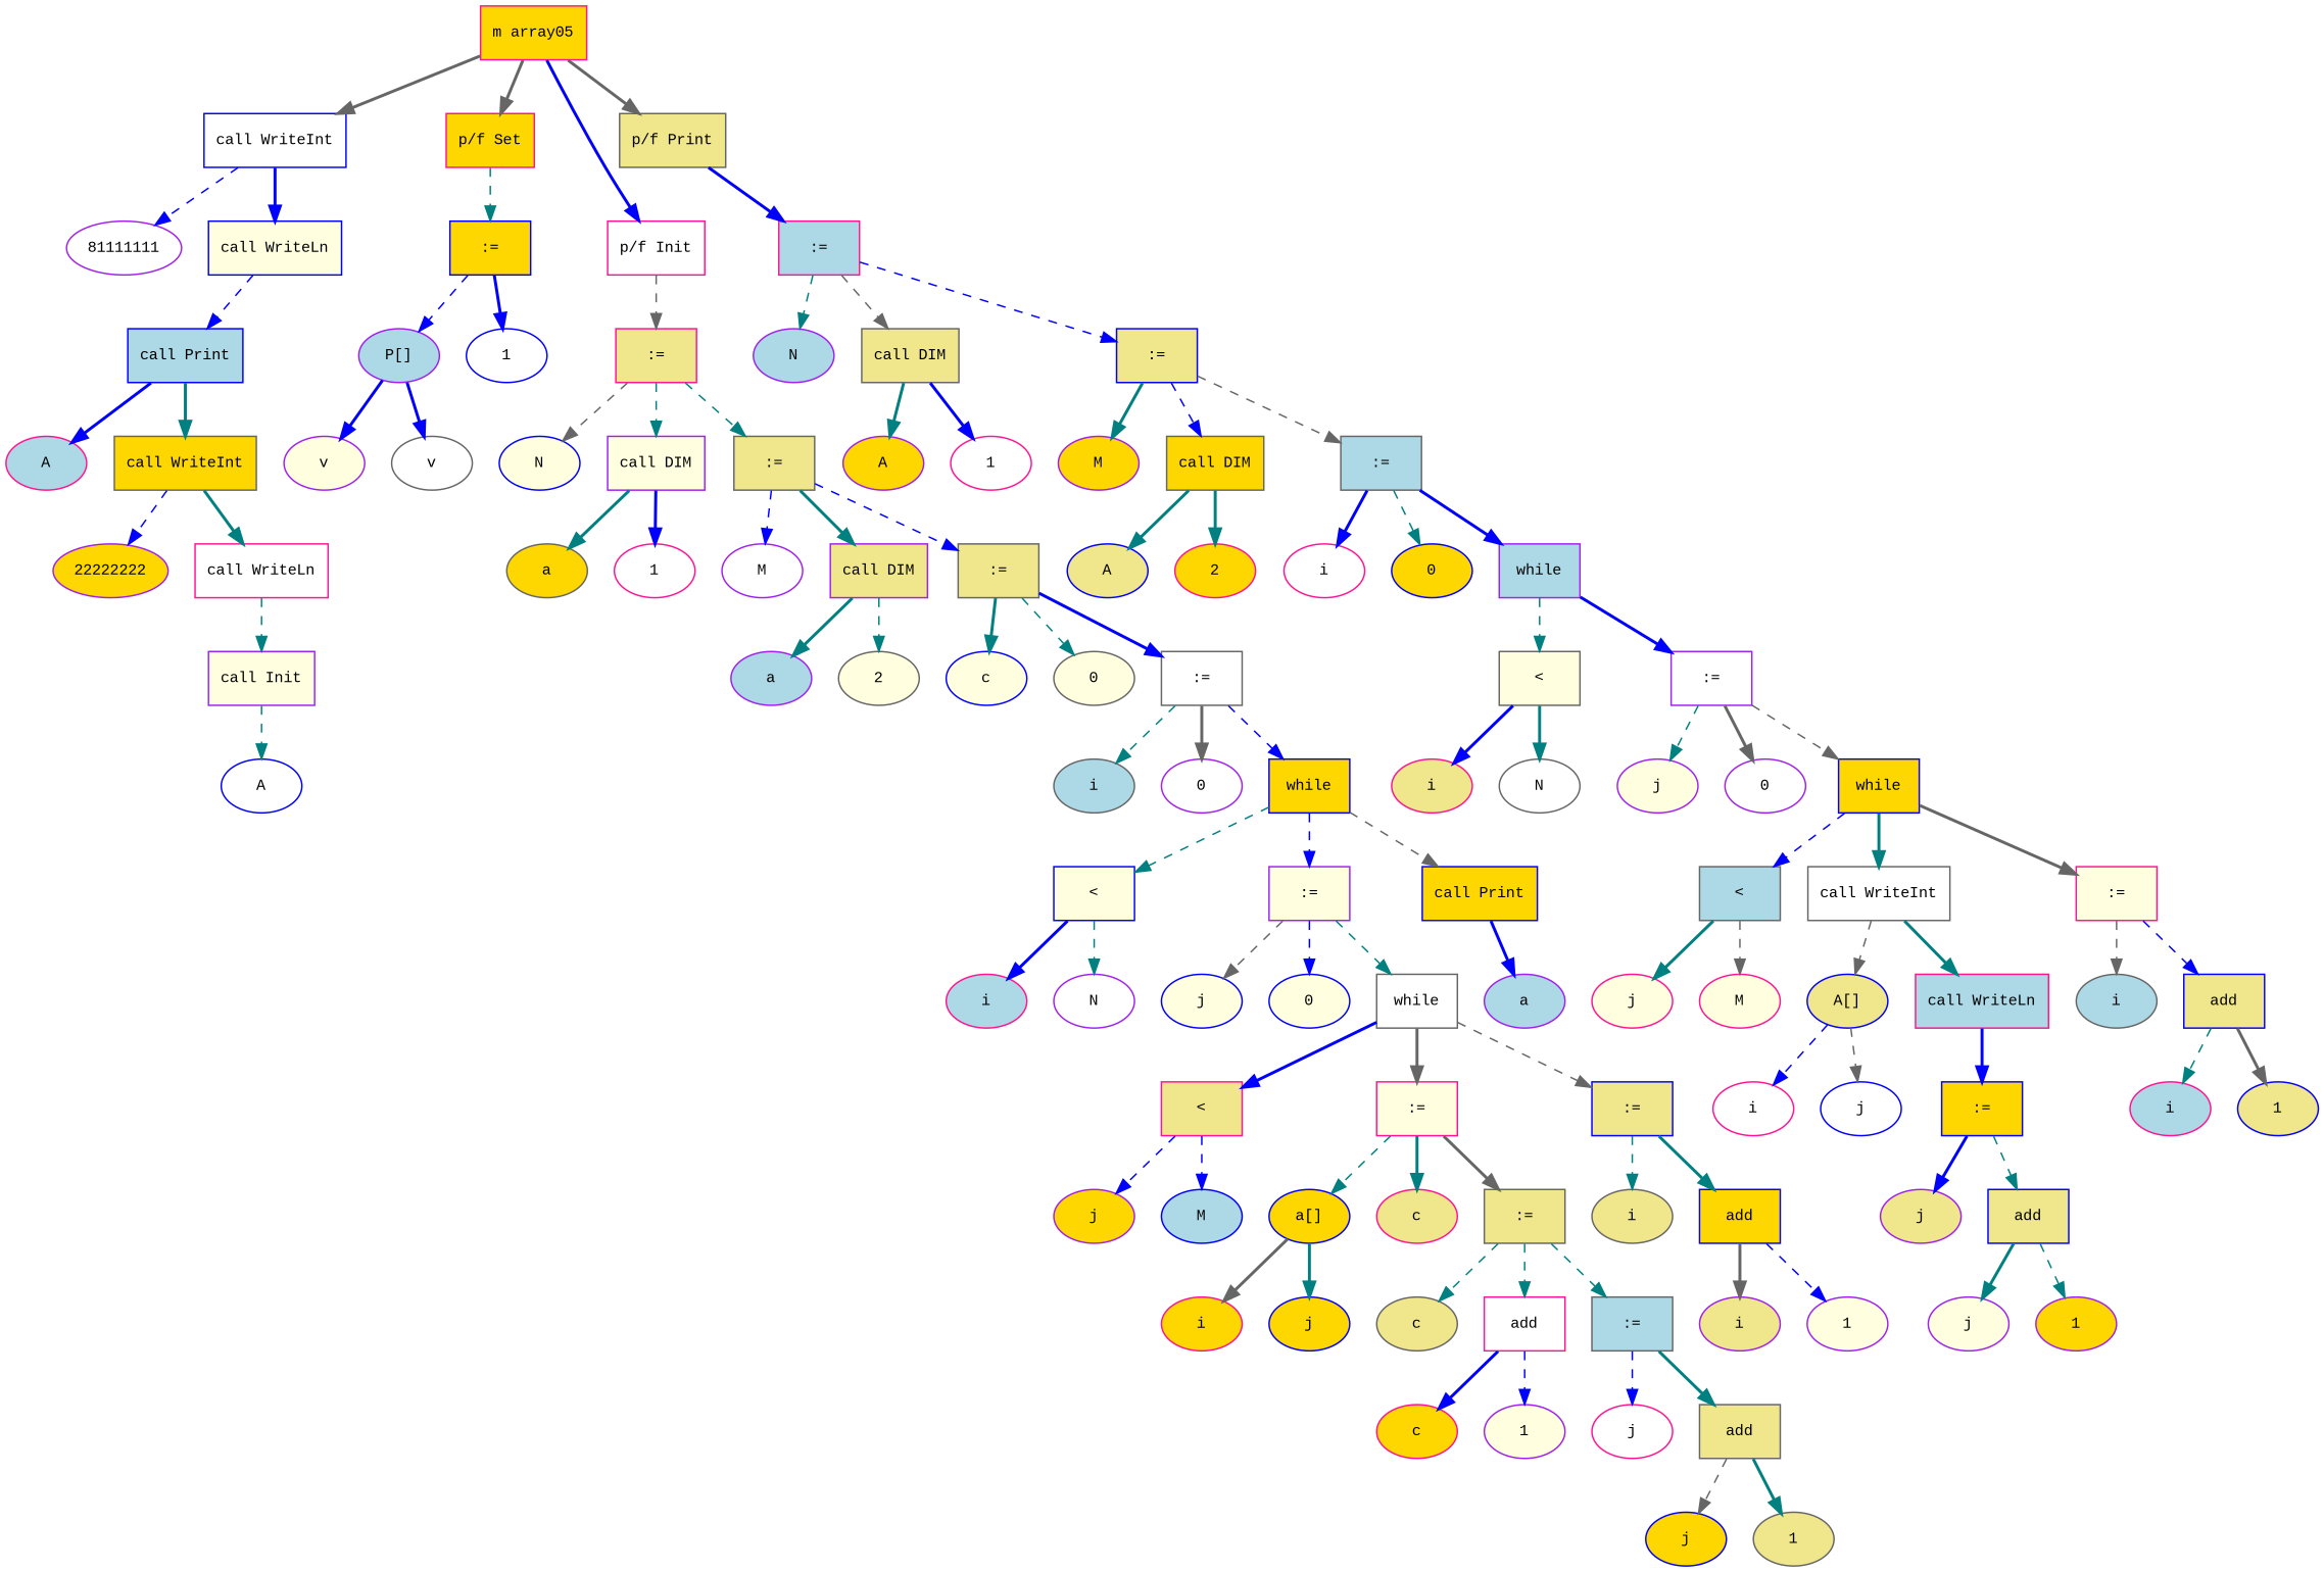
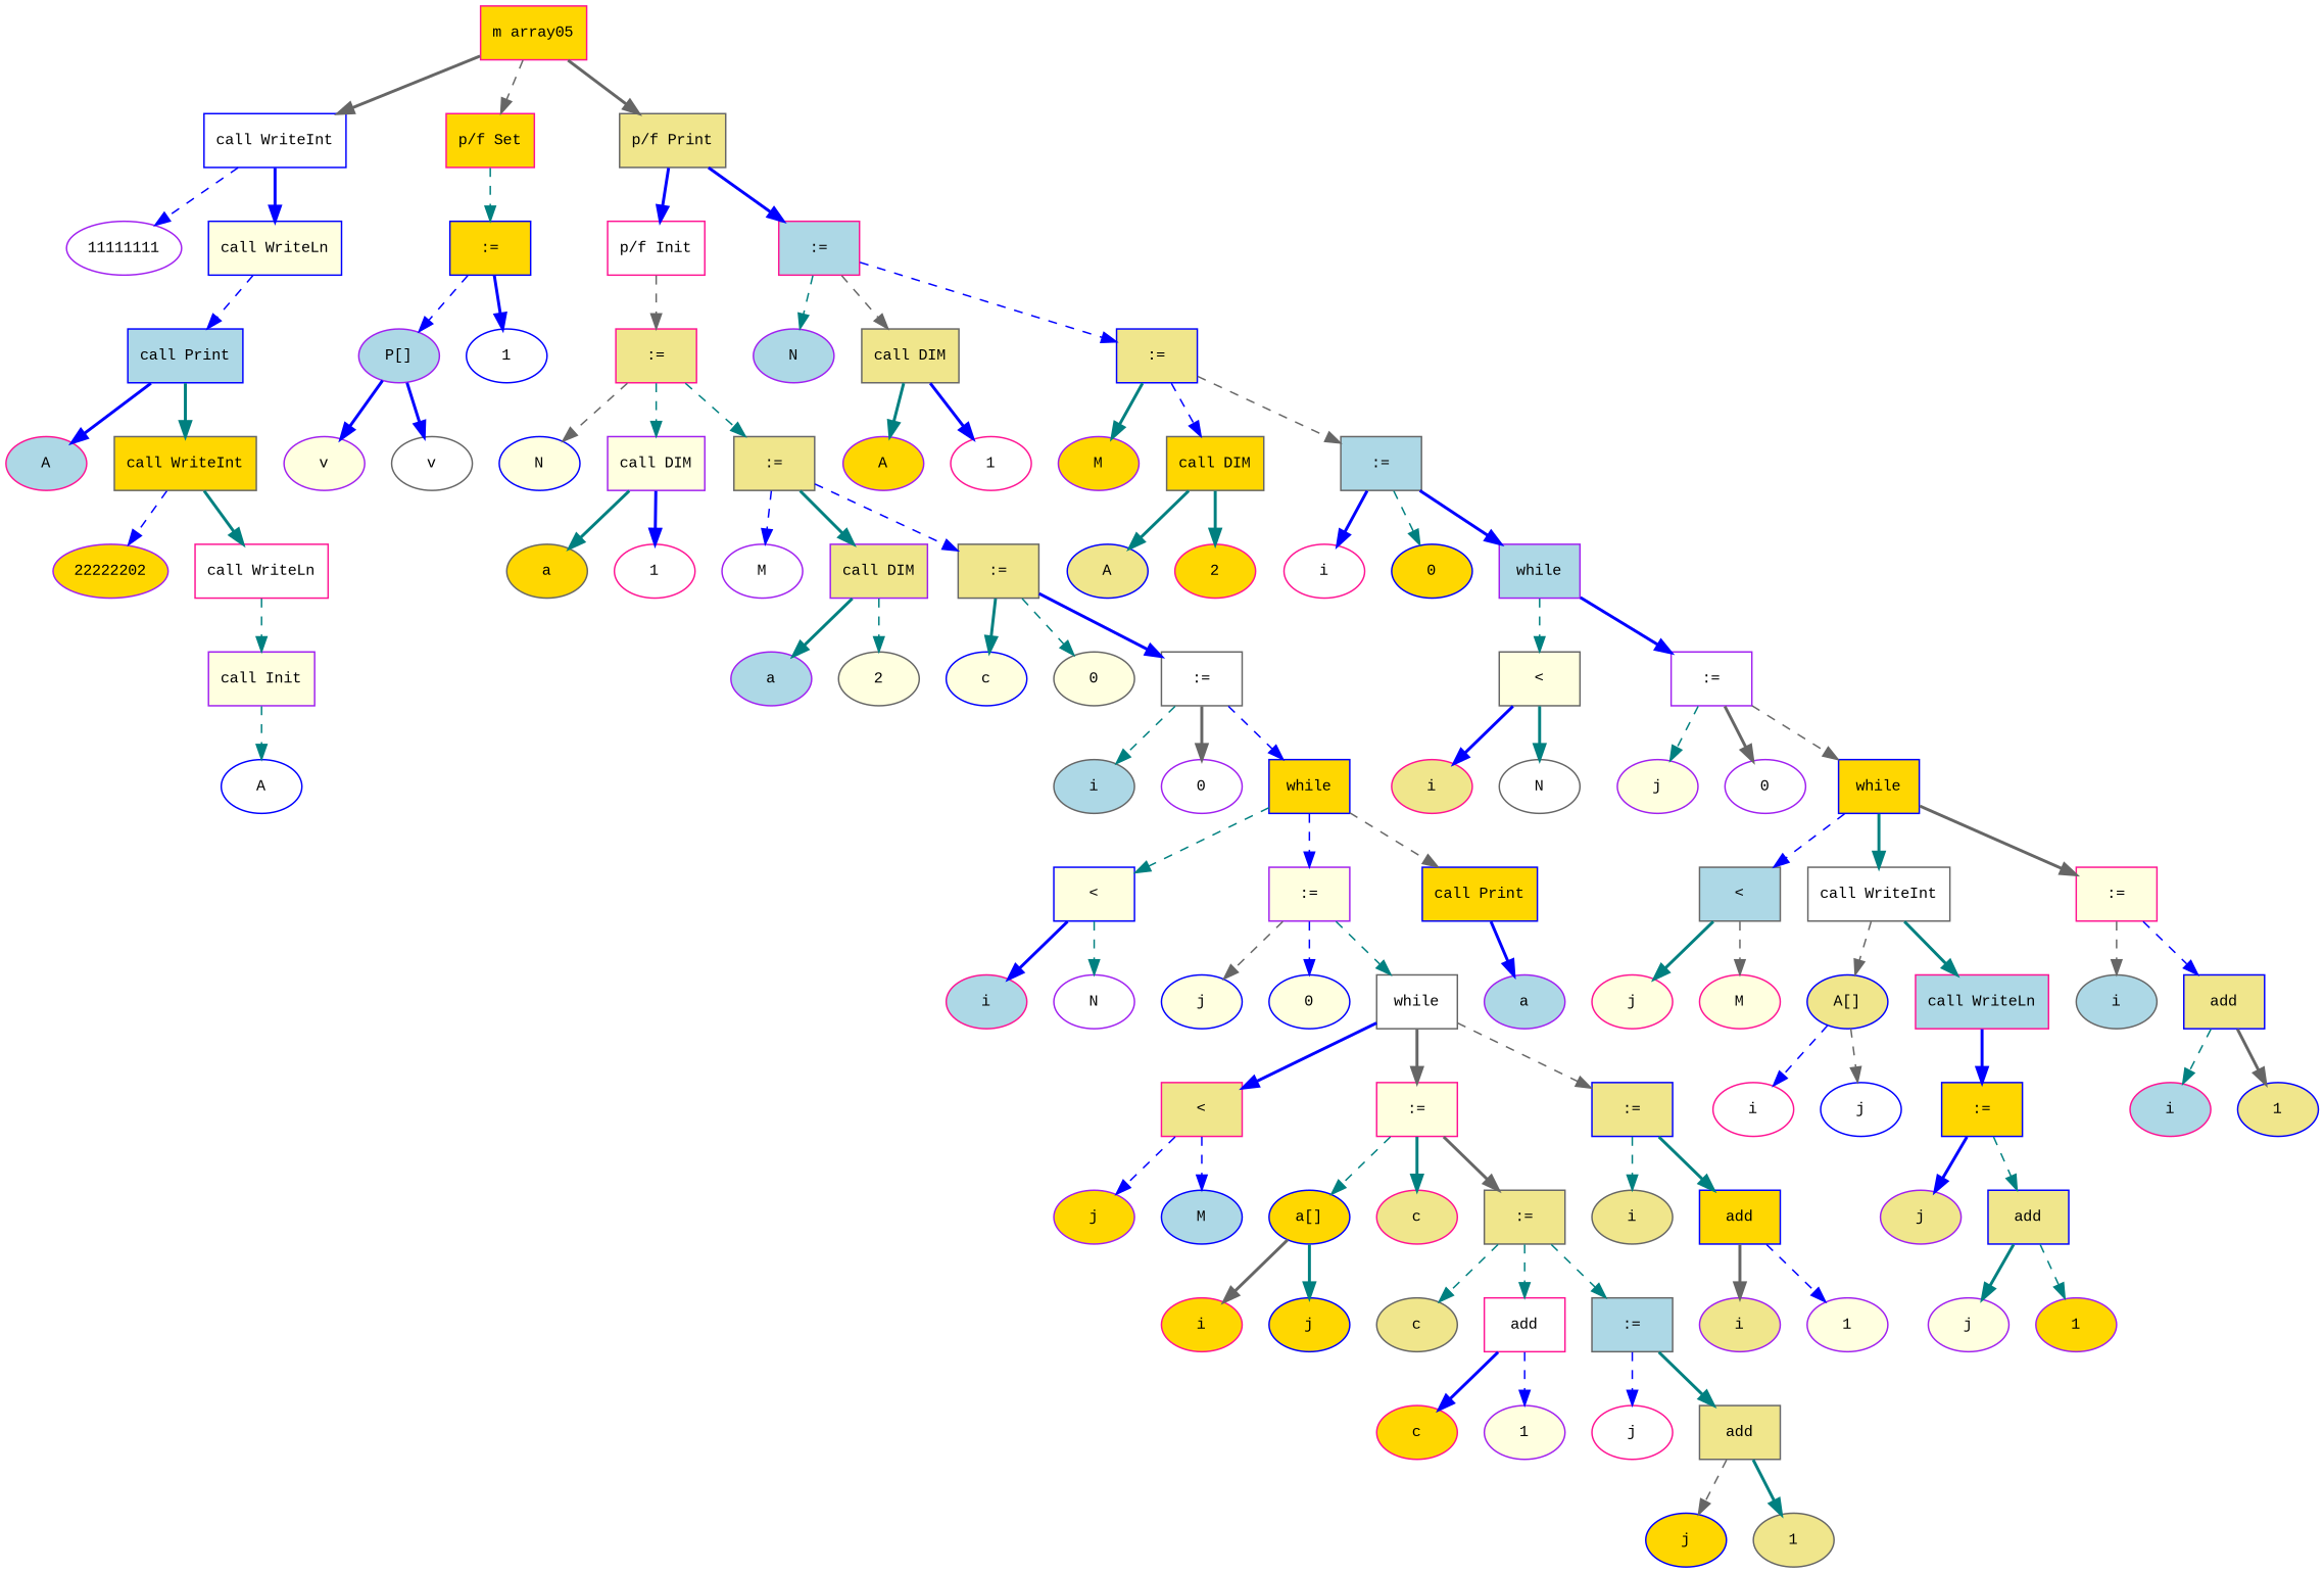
  digraph {
    fontname="Times New Roman"
    fontsize=10
    node [color=blue fillcolor=gold fontname="Courier New" fontsize=10 shape=ellipse style=filled]
    edge [color=teal fontname="Times New Roman" fontsize=10 style=dashed]
    n1 [color=deeppink label="m array05" shape=box]
    n2 [fillcolor=white label="call WriteInt" shape=box]
    n3 [color=deeppink label="p/f Set" shape=box]
    n4 [color=gray40 fillcolor=khaki label="p/f Print" shape=box]
    n5 [color=deeppink fillcolor=white label="p/f Init" shape=box]
-   n6 [color=purple fillcolor=white label=81111111]
+   n6 [color=purple fillcolor=white label=11111111]
    n7 [fillcolor=lightyellow label="call WriteLn" shape=box]
    n8 [label=":=" shape=box]
    n9 [color=deeppink fillcolor=lightblue label=":=" shape=box]
    n10 [color=deeppink fillcolor=khaki label=":=" shape=box]
    n11 [fillcolor=lightblue label="call Print" shape=box]
    n12 [color=deeppink fillcolor=lightblue label=A]
    n13 [color=gray40 label="call WriteInt" shape=box]
-   n14 [color=purple label=22222222]
+   n14 [color=purple label=22222202]
    n15 [color=deeppink fillcolor=white label="call WriteLn" shape=box]
    n16 [color=purple fillcolor=lightyellow label="call Init" shape=box]
    n17 [fillcolor=white label=A]
    n18 [color=purple fillcolor=lightblue label="P[]"]
    n19 [fillcolor=white label=1]
    n20 [color=purple fillcolor=lightyellow label=v]
    n21 [color=gray40 fillcolor=white label=v]
    n22 [color=purple fillcolor=lightblue label=N]
    n23 [color=gray40 fillcolor=khaki label="call DIM" shape=box]
    n24 [fillcolor=khaki label=":=" shape=box]
    n25 [color=purple label=A]
    n26 [color=deeppink fillcolor=white label=1]
    n27 [color=purple label=M]
    n28 [color=gray40 label="call DIM" shape=box]
    n29 [color=gray40 fillcolor=lightblue label=":=" shape=box]
    n30 [fillcolor=khaki label=A]
    n31 [color=deeppink label=2]
    n32 [color=deeppink fillcolor=white label=i]
    n33 [label=0]
    n34 [color=purple fillcolor=lightblue label=while shape=box]
    n35 [color=gray40 fillcolor=lightyellow label="<" shape=box]
    n36 [color=purple fillcolor=white label=":=" shape=box]
    n37 [color=deeppink fillcolor=khaki label=i]
    n38 [color=gray40 fillcolor=white label=N]
    n39 [color=purple fillcolor=lightyellow label=j]
    n40 [color=purple fillcolor=white label=0]
    n41 [label=while shape=box]
    n42 [color=gray40 fillcolor=lightblue label="<" shape=box]
    n43 [color=gray40 fillcolor=white label="call WriteInt" shape=box]
    n44 [color=deeppink fillcolor=lightyellow label=":=" shape=box]
    n45 [color=deeppink fillcolor=lightyellow label=j]
    n46 [color=deeppink fillcolor=lightyellow label=M]
    n47 [fillcolor=khaki label="A[]"]
    n48 [color=deeppink fillcolor=lightblue label="call WriteLn" shape=box]
    n49 [color=gray40 fillcolor=lightblue label=i]
    n50 [fillcolor=khaki label=add shape=box]
    n51 [color=deeppink fillcolor=white label=i]
    n52 [fillcolor=white label=j]
    n53 [label=":=" shape=box]
    n54 [color=purple fillcolor=khaki label=j]
    n55 [fillcolor=khaki label=add shape=box]
    n56 [color=purple fillcolor=lightyellow label=j]
    n57 [color=purple label=1]
    n58 [color=deeppink fillcolor=lightblue label=i]
    n59 [fillcolor=khaki label=1]
    n60 [fillcolor=lightyellow label=N]
    n61 [color=purple fillcolor=lightyellow label="call DIM" shape=box]
    n62 [color=gray40 fillcolor=khaki label=":=" shape=box]
    n63 [color=gray40 label=a]
    n64 [color=deeppink fillcolor=white label=1]
    n65 [color=purple fillcolor=white label=M]
    n66 [color=purple fillcolor=khaki label="call DIM" shape=box]
    n67 [color=gray40 fillcolor=khaki label=":=" shape=box]
    n68 [color=purple fillcolor=lightblue label=a]
    n69 [color=gray40 fillcolor=lightyellow label=2]
    n70 [fillcolor=lightyellow label=c]
    n71 [color=gray40 fillcolor=lightyellow label=0]
    n72 [color=gray40 fillcolor=white label=":=" shape=box]
    n73 [color=gray40 fillcolor=lightblue label=i]
    n74 [color=purple fillcolor=white label=0]
    n75 [label=while shape=box]
    n76 [fillcolor=lightyellow label="<" shape=box]
    n77 [color=purple fillcolor=lightyellow label=":=" shape=box]
    n78 [label="call Print" shape=box]
    n79 [color=deeppink fillcolor=lightblue label=i]
    n80 [color=purple fillcolor=white label=N]
    n81 [fillcolor=lightyellow label=j]
    n82 [fillcolor=lightyellow label=0]
    n83 [color=gray40 fillcolor=white label=while shape=box]
    n84 [color=purple fillcolor=lightblue label=a]
    n85 [color=deeppink fillcolor=khaki label="<" shape=box]
    n86 [color=deeppink fillcolor=lightyellow label=":=" shape=box]
    n87 [fillcolor=khaki label=":=" shape=box]
    n88 [color=purple label=j]
    n89 [fillcolor=lightblue label=M]
    n90 [label="a[]"]
    n91 [color=deeppink fillcolor=khaki label=c]
    n92 [color=gray40 fillcolor=khaki label=":=" shape=box]
    n93 [color=gray40 fillcolor=khaki label=i]
    n94 [label=add shape=box]
    n95 [color=deeppink label=i]
    n96 [label=j]
    n97 [color=gray40 fillcolor=khaki label=c]
    n98 [color=deeppink fillcolor=white label=add shape=box]
    n99 [color=gray40 fillcolor=lightblue label=":=" shape=box]
    n100 [color=deeppink label=c]
    n101 [color=purple fillcolor=lightyellow label=1]
    n102 [color=deeppink fillcolor=white label=j]
    n103 [color=gray40 fillcolor=khaki label=add shape=box]
    n104 [label=j]
    n105 [color=gray40 fillcolor=khaki label=1]
    n106 [color=purple fillcolor=khaki label=i]
    n107 [color=purple fillcolor=lightyellow label=1]
    n1 -> n2 [color=gray40 style=bold]
-   n1 -> n3 [color=gray40 style=bold]
+   n1 -> n3 [color=gray40]
    n1 -> n4 [color=gray40 style=bold]
-   n1 -> n5 [color=blue style=bold]
+   n4 -> n5 [color=blue style=bold]
    n2 -> n6 [color=blue]
    n2 -> n7 [color=blue style=bold]
    n3 -> n8
    n4 -> n9 [color=blue style=bold]
    n5 -> n10 [color=gray40]
    n7 -> n11 [color=blue]
    n8 -> n18 [color=blue]
    n8 -> n19 [color=blue style=bold]
    n9 -> n22
    n9 -> n23 [color=gray40]
    n9 -> n24 [color=blue]
    n10 -> n60 [color=gray40]
    n10 -> n61
    n10 -> n62
    n11 -> n12 [color=blue style=bold]
    n11 -> n13 [style=bold]
    n13 -> n14 [color=blue]
    n13 -> n15 [style=bold]
    n15 -> n16
    n16 -> n17
    n18 -> n20 [color=blue style=bold]
    n18 -> n21 [color=blue style=bold]
    n23 -> n25 [style=bold]
    n23 -> n26 [color=blue style=bold]
    n24 -> n27 [style=bold]
    n24 -> n28 [color=blue]
    n24 -> n29 [color=gray40]
    n28 -> n30 [style=bold]
    n28 -> n31 [style=bold]
    n29 -> n32 [color=blue style=bold]
    n29 -> n33
    n29 -> n34 [color=blue style=bold]
    n34 -> n35
    n34 -> n36 [color=blue style=bold]
    n35 -> n37 [color=blue style=bold]
    n35 -> n38 [style=bold]
    n36 -> n39
    n36 -> n40 [color=gray40 style=bold]
    n36 -> n41 [color=gray40]
    n41 -> n42 [color=blue]
    n41 -> n43 [style=bold]
    n41 -> n44 [color=gray40 style=bold]
    n42 -> n45 [style=bold]
    n42 -> n46 [color=gray40]
    n43 -> n47 [color=gray40]
    n43 -> n48 [style=bold]
    n44 -> n49 [color=gray40]
    n44 -> n50 [color=blue]
    n47 -> n51 [color=blue]
    n47 -> n52 [color=gray40]
    n48 -> n53 [color=blue style=bold]
    n50 -> n58
    n50 -> n59 [color=gray40 style=bold]
    n53 -> n54 [color=blue style=bold]
    n53 -> n55
    n55 -> n56 [style=bold]
    n55 -> n57
    n61 -> n63 [style=bold]
    n61 -> n64 [color=blue style=bold]
    n62 -> n65 [color=blue]
    n62 -> n66 [style=bold]
    n62 -> n67 [color=blue]
    n66 -> n68 [style=bold]
    n66 -> n69
    n67 -> n70 [style=bold]
    n67 -> n71
    n67 -> n72 [color=blue style=bold]
    n72 -> n73
    n72 -> n74 [color=gray40 style=bold]
    n72 -> n75 [color=blue]
    n75 -> n76
    n75 -> n77 [color=blue]
    n75 -> n78 [color=gray40]
    n76 -> n79 [color=blue style=bold]
    n76 -> n80
    n77 -> n81 [color=gray40]
    n77 -> n82 [color=blue]
    n77 -> n83
    n78 -> n84 [color=blue style=bold]
    n83 -> n85 [color=blue style=bold]
    n83 -> n86 [color=gray40 style=bold]
    n83 -> n87 [color=gray40]
    n85 -> n88 [color=blue]
    n85 -> n89 [color=blue]
    n86 -> n90
    n86 -> n91 [style=bold]
    n86 -> n92 [color=gray40 style=bold]
    n87 -> n93
    n87 -> n94 [style=bold]
    n90 -> n95 [color=gray40 style=bold]
    n90 -> n96 [style=bold]
    n92 -> n97
    n92 -> n98
    n92 -> n99
    n94 -> n106 [color=gray40 style=bold]
    n94 -> n107 [color=blue]
    n98 -> n100 [color=blue style=bold]
    n98 -> n101 [color=blue]
    n99 -> n102 [color=blue]
    n99 -> n103 [style=bold]
    n103 -> n104 [color=gray40]
    n103 -> n105 [style=bold]
  }
